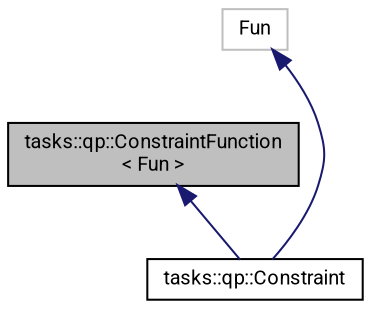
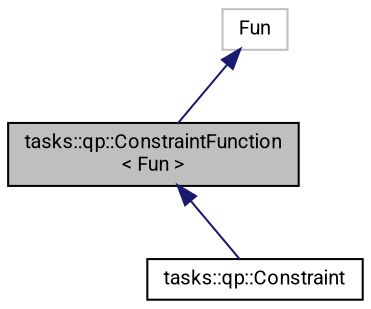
  digraph {
    fontname=Roboto
    node [color=black fillcolor=white fontname=Roboto fontsize=10 shape=record style=filled]
    edge [color=midnightblue dir=back fontname=Roboto fontsize=10 labelfontname=Helvetica labelfontsize=10 style=solid]
    n1 [fillcolor=grey75 fontcolor=black height=0.2 label="tasks::qp::ConstraintFunction\l\< Fun \>" width=0.4]
    n2 [height=0.2 label="tasks::qp::Constraint" width=0.4]
    n3 [color=grey75 height=0.2 label=Fun width=0.4]
    n1 -> n2
-   n3 -> n2
+   n3 -> n1
  }
